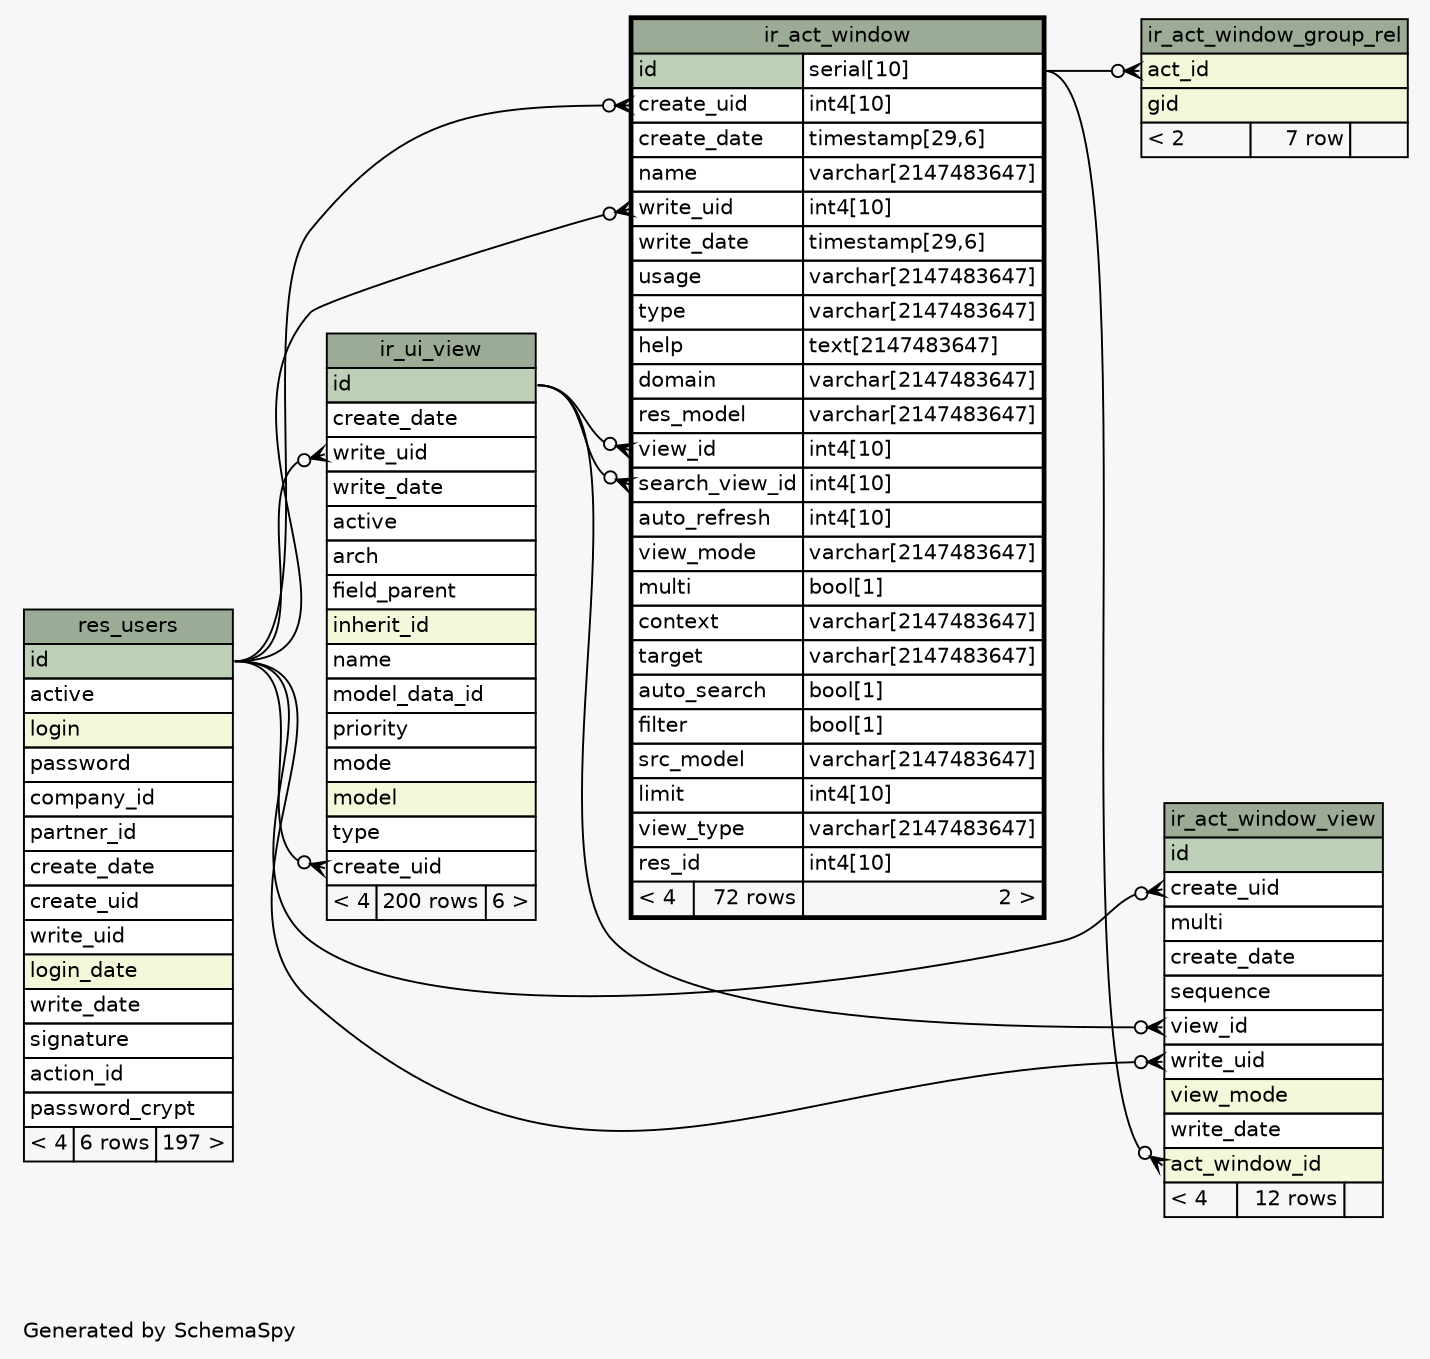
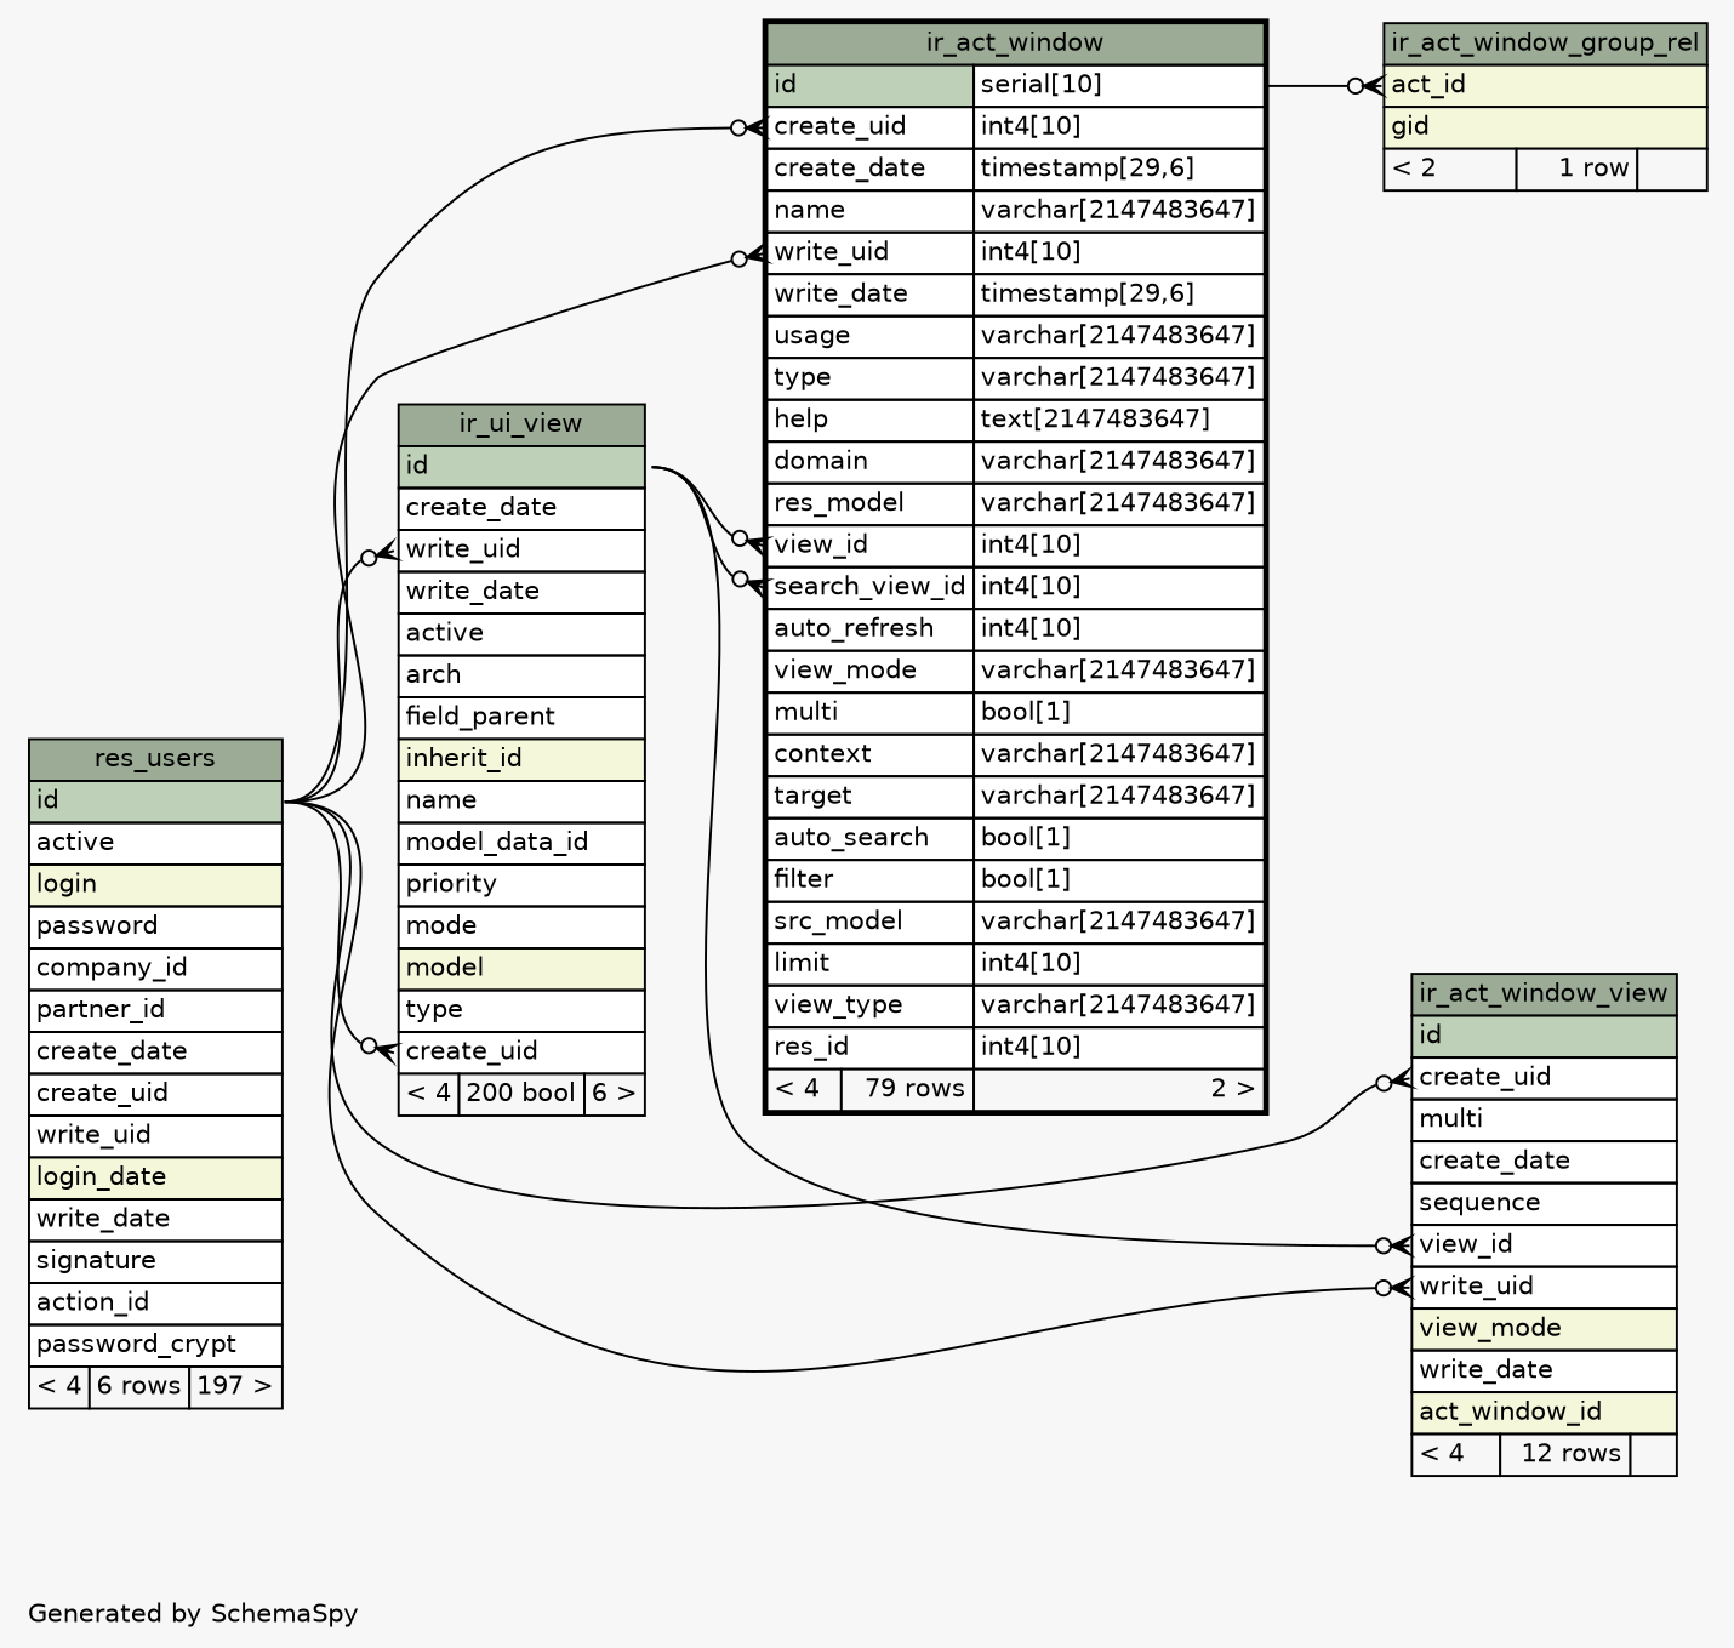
  digraph {
    bgcolor="#f7f7f7"
    fontname=Helvetica
    fontsize=11
    label="\nGenerated by SchemaSpy"
    labeljust=l
    nodesep=0.18
    rankdir=RL
    ranksep=0.46
    node [fontname=Helvetica fontsize=11 shape=plaintext]
    edge [arrowhead=none arrowsize=0.8 arrowtail=crowodot dir=back headport="id:e" tailport="create_uid:w"]
-   n1 [label=<     <TABLE BORDER="2" CELLBORDER="1" CELLSPACING="0" BGCOLOR="#ffffff">       <TR><TD COLSPAN="3" BGCOLOR="#9bab96" ALIGN="CENTER">ir_act_window</TD></TR>       <TR><TD PORT="id" COLSPAN="2" BGCOLOR="#bed1b8" ALIGN="LEFT">id</TD><TD PORT="id.type" ALIGN="LEFT">serial[10]</TD></TR>       <TR><TD PORT="create_uid" COLSPAN="2" ALIGN="LEFT">create_uid</TD><TD PORT="create_uid.type" ALIGN="LEFT">int4[10]</TD></TR>       <TR><TD PORT="create_date" COLSPAN="2" ALIGN="LEFT">create_date</TD><TD PORT="create_date.type" ALIGN="LEFT">timestamp[29,6]</TD></TR>       <TR><TD PORT="name" COLSPAN="2" ALIGN="LEFT">name</TD><TD PORT="name.type" ALIGN="LEFT">varchar[2147483647]</TD></TR>       <TR><TD PORT="write_uid" COLSPAN="2" ALIGN="LEFT">write_uid</TD><TD PORT="write_uid.type" ALIGN="LEFT">int4[10]</TD></TR>       <TR><TD PORT="write_date" COLSPAN="2" ALIGN="LEFT">write_date</TD><TD PORT="write_date.type" ALIGN="LEFT">timestamp[29,6]</TD></TR>       <TR><TD PORT="usage" COLSPAN="2" ALIGN="LEFT">usage</TD><TD PORT="usage.type" ALIGN="LEFT">varchar[2147483647]</TD></TR>       <TR><TD PORT="type" COLSPAN="2" ALIGN="LEFT">type</TD><TD PORT="type.type" ALIGN="LEFT">varchar[2147483647]</TD></TR>       <TR><TD PORT="help" COLSPAN="2" ALIGN="LEFT">help</TD><TD PORT="help.type" ALIGN="LEFT">text[2147483647]</TD></TR>       <TR><TD PORT="domain" COLSPAN="2" ALIGN="LEFT">domain</TD><TD PORT="domain.type" ALIGN="LEFT">varchar[2147483647]</TD></TR>       <TR><TD PORT="res_model" COLSPAN="2" ALIGN="LEFT">res_model</TD><TD PORT="res_model.type" ALIGN="LEFT">varchar[2147483647]</TD></TR>       <TR><TD PORT="view_id" COLSPAN="2" ALIGN="LEFT">view_id</TD><TD PORT="view_id.type" ALIGN="LEFT">int4[10]</TD></TR>       <TR><TD PORT="search_view_id" COLSPAN="2" ALIGN="LEFT">search_view_id</TD><TD PORT="search_view_id.type" ALIGN="LEFT">int4[10]</TD></TR>       <TR><TD PORT="auto_refresh" COLSPAN="2" ALIGN="LEFT">auto_refresh</TD><TD PORT="auto_refresh.type" ALIGN="LEFT">int4[10]</TD></TR>       <TR><TD PORT="view_mode" COLSPAN="2" ALIGN="LEFT">view_mode</TD><TD PORT="view_mode.type" ALIGN="LEFT">varchar[2147483647]</TD></TR>       <TR><TD PORT="multi" COLSPAN="2" ALIGN="LEFT">multi</TD><TD PORT="multi.type" ALIGN="LEFT">bool[1]</TD></TR>       <TR><TD PORT="context" COLSPAN="2" ALIGN="LEFT">context</TD><TD PORT="context.type" ALIGN="LEFT">varchar[2147483647]</TD></TR>       <TR><TD PORT="target" COLSPAN="2" ALIGN="LEFT">target</TD><TD PORT="target.type" ALIGN="LEFT">varchar[2147483647]</TD></TR>       <TR><TD PORT="auto_search" COLSPAN="2" ALIGN="LEFT">auto_search</TD><TD PORT="auto_search.type" ALIGN="LEFT">bool[1]</TD></TR>       <TR><TD PORT="filter" COLSPAN="2" ALIGN="LEFT">filter</TD><TD PORT="filter.type" ALIGN="LEFT">bool[1]</TD></TR>       <TR><TD PORT="src_model" COLSPAN="2" ALIGN="LEFT">src_model</TD><TD PORT="src_model.type" ALIGN="LEFT">varchar[2147483647]</TD></TR>       <TR><TD PORT="limit" COLSPAN="2" ALIGN="LEFT">limit</TD><TD PORT="limit.type" ALIGN="LEFT">int4[10]</TD></TR>       <TR><TD PORT="view_type" COLSPAN="2" ALIGN="LEFT">view_type</TD><TD PORT="view_type.type" ALIGN="LEFT">varchar[2147483647]</TD></TR>       <TR><TD PORT="res_id" COLSPAN="2" ALIGN="LEFT">res_id</TD><TD PORT="res_id.type" ALIGN="LEFT">int4[10]</TD></TR>       <TR><TD ALIGN="LEFT" BGCOLOR="#f7f7f7">&lt; 4</TD><TD ALIGN="RIGHT" BGCOLOR="#f7f7f7">72 rows</TD><TD ALIGN="RIGHT" BGCOLOR="#f7f7f7">2 &gt;</TD></TR>     </TABLE>>]
+   n1 [label=<     <TABLE BORDER="2" CELLBORDER="1" CELLSPACING="0" BGCOLOR="#ffffff">       <TR><TD COLSPAN="3" BGCOLOR="#9bab96" ALIGN="CENTER">ir_act_window</TD></TR>       <TR><TD PORT="id" COLSPAN="2" BGCOLOR="#bed1b8" ALIGN="LEFT">id</TD><TD PORT="id.type" ALIGN="LEFT">serial[10]</TD></TR>       <TR><TD PORT="create_uid" COLSPAN="2" ALIGN="LEFT">create_uid</TD><TD PORT="create_uid.type" ALIGN="LEFT">int4[10]</TD></TR>       <TR><TD PORT="create_date" COLSPAN="2" ALIGN="LEFT">create_date</TD><TD PORT="create_date.type" ALIGN="LEFT">timestamp[29,6]</TD></TR>       <TR><TD PORT="name" COLSPAN="2" ALIGN="LEFT">name</TD><TD PORT="name.type" ALIGN="LEFT">varchar[2147483647]</TD></TR>       <TR><TD PORT="write_uid" COLSPAN="2" ALIGN="LEFT">write_uid</TD><TD PORT="write_uid.type" ALIGN="LEFT">int4[10]</TD></TR>       <TR><TD PORT="write_date" COLSPAN="2" ALIGN="LEFT">write_date</TD><TD PORT="write_date.type" ALIGN="LEFT">timestamp[29,6]</TD></TR>       <TR><TD PORT="usage" COLSPAN="2" ALIGN="LEFT">usage</TD><TD PORT="usage.type" ALIGN="LEFT">varchar[2147483647]</TD></TR>       <TR><TD PORT="type" COLSPAN="2" ALIGN="LEFT">type</TD><TD PORT="type.type" ALIGN="LEFT">varchar[2147483647]</TD></TR>       <TR><TD PORT="help" COLSPAN="2" ALIGN="LEFT">help</TD><TD PORT="help.type" ALIGN="LEFT">text[2147483647]</TD></TR>       <TR><TD PORT="domain" COLSPAN="2" ALIGN="LEFT">domain</TD><TD PORT="domain.type" ALIGN="LEFT">varchar[2147483647]</TD></TR>       <TR><TD PORT="res_model" COLSPAN="2" ALIGN="LEFT">res_model</TD><TD PORT="res_model.type" ALIGN="LEFT">varchar[2147483647]</TD></TR>       <TR><TD PORT="view_id" COLSPAN="2" ALIGN="LEFT">view_id</TD><TD PORT="view_id.type" ALIGN="LEFT">int4[10]</TD></TR>       <TR><TD PORT="search_view_id" COLSPAN="2" ALIGN="LEFT">search_view_id</TD><TD PORT="search_view_id.type" ALIGN="LEFT">int4[10]</TD></TR>       <TR><TD PORT="auto_refresh" COLSPAN="2" ALIGN="LEFT">auto_refresh</TD><TD PORT="auto_refresh.type" ALIGN="LEFT">int4[10]</TD></TR>       <TR><TD PORT="view_mode" COLSPAN="2" ALIGN="LEFT">view_mode</TD><TD PORT="view_mode.type" ALIGN="LEFT">varchar[2147483647]</TD></TR>       <TR><TD PORT="multi" COLSPAN="2" ALIGN="LEFT">multi</TD><TD PORT="multi.type" ALIGN="LEFT">bool[1]</TD></TR>       <TR><TD PORT="context" COLSPAN="2" ALIGN="LEFT">context</TD><TD PORT="context.type" ALIGN="LEFT">varchar[2147483647]</TD></TR>       <TR><TD PORT="target" COLSPAN="2" ALIGN="LEFT">target</TD><TD PORT="target.type" ALIGN="LEFT">varchar[2147483647]</TD></TR>       <TR><TD PORT="auto_search" COLSPAN="2" ALIGN="LEFT">auto_search</TD><TD PORT="auto_search.type" ALIGN="LEFT">bool[1]</TD></TR>       <TR><TD PORT="filter" COLSPAN="2" ALIGN="LEFT">filter</TD><TD PORT="filter.type" ALIGN="LEFT">bool[1]</TD></TR>       <TR><TD PORT="src_model" COLSPAN="2" ALIGN="LEFT">src_model</TD><TD PORT="src_model.type" ALIGN="LEFT">varchar[2147483647]</TD></TR>       <TR><TD PORT="limit" COLSPAN="2" ALIGN="LEFT">limit</TD><TD PORT="limit.type" ALIGN="LEFT">int4[10]</TD></TR>       <TR><TD PORT="view_type" COLSPAN="2" ALIGN="LEFT">view_type</TD><TD PORT="view_type.type" ALIGN="LEFT">varchar[2147483647]</TD></TR>       <TR><TD PORT="res_id" COLSPAN="2" ALIGN="LEFT">res_id</TD><TD PORT="res_id.type" ALIGN="LEFT">int4[10]</TD></TR>       <TR><TD ALIGN="LEFT" BGCOLOR="#f7f7f7">&lt; 4</TD><TD ALIGN="RIGHT" BGCOLOR="#f7f7f7">79 rows</TD><TD ALIGN="RIGHT" BGCOLOR="#f7f7f7">2 &gt;</TD></TR>     </TABLE>>]
    n2 [label=<     <TABLE BORDER="0" CELLBORDER="1" CELLSPACING="0" BGCOLOR="#ffffff">       <TR><TD COLSPAN="3" BGCOLOR="#9bab96" ALIGN="CENTER">res_users</TD></TR>       <TR><TD PORT="id" COLSPAN="3" BGCOLOR="#bed1b8" ALIGN="LEFT">id</TD></TR>       <TR><TD PORT="active" COLSPAN="3" ALIGN="LEFT">active</TD></TR>       <TR><TD PORT="login" COLSPAN="3" BGCOLOR="#f4f7da" ALIGN="LEFT">login</TD></TR>       <TR><TD PORT="password" COLSPAN="3" ALIGN="LEFT">password</TD></TR>       <TR><TD PORT="company_id" COLSPAN="3" ALIGN="LEFT">company_id</TD></TR>       <TR><TD PORT="partner_id" COLSPAN="3" ALIGN="LEFT">partner_id</TD></TR>       <TR><TD PORT="create_date" COLSPAN="3" ALIGN="LEFT">create_date</TD></TR>       <TR><TD PORT="create_uid" COLSPAN="3" ALIGN="LEFT">create_uid</TD></TR>       <TR><TD PORT="write_uid" COLSPAN="3" ALIGN="LEFT">write_uid</TD></TR>       <TR><TD PORT="login_date" COLSPAN="3" BGCOLOR="#f4f7da" ALIGN="LEFT">login_date</TD></TR>       <TR><TD PORT="write_date" COLSPAN="3" ALIGN="LEFT">write_date</TD></TR>       <TR><TD PORT="signature" COLSPAN="3" ALIGN="LEFT">signature</TD></TR>       <TR><TD PORT="action_id" COLSPAN="3" ALIGN="LEFT">action_id</TD></TR>       <TR><TD PORT="password_crypt" COLSPAN="3" ALIGN="LEFT">password_crypt</TD></TR>       <TR><TD ALIGN="LEFT" BGCOLOR="#f7f7f7">&lt; 4</TD><TD ALIGN="RIGHT" BGCOLOR="#f7f7f7">6 rows</TD><TD ALIGN="RIGHT" BGCOLOR="#f7f7f7">197 &gt;</TD></TR>     </TABLE>>]
-   n3 [label=<     <TABLE BORDER="0" CELLBORDER="1" CELLSPACING="0" BGCOLOR="#ffffff">       <TR><TD COLSPAN="3" BGCOLOR="#9bab96" ALIGN="CENTER">ir_ui_view</TD></TR>       <TR><TD PORT="id" COLSPAN="3" BGCOLOR="#bed1b8" ALIGN="LEFT">id</TD></TR>       <TR><TD PORT="create_date" COLSPAN="3" ALIGN="LEFT">create_date</TD></TR>       <TR><TD PORT="write_uid" COLSPAN="3" ALIGN="LEFT">write_uid</TD></TR>       <TR><TD PORT="write_date" COLSPAN="3" ALIGN="LEFT">write_date</TD></TR>       <TR><TD PORT="active" COLSPAN="3" ALIGN="LEFT">active</TD></TR>       <TR><TD PORT="arch" COLSPAN="3" ALIGN="LEFT">arch</TD></TR>       <TR><TD PORT="field_parent" COLSPAN="3" ALIGN="LEFT">field_parent</TD></TR>       <TR><TD PORT="inherit_id" COLSPAN="3" BGCOLOR="#f4f7da" ALIGN="LEFT">inherit_id</TD></TR>       <TR><TD PORT="name" COLSPAN="3" ALIGN="LEFT">name</TD></TR>       <TR><TD PORT="model_data_id" COLSPAN="3" ALIGN="LEFT">model_data_id</TD></TR>       <TR><TD PORT="priority" COLSPAN="3" ALIGN="LEFT">priority</TD></TR>       <TR><TD PORT="mode" COLSPAN="3" ALIGN="LEFT">mode</TD></TR>       <TR><TD PORT="model" COLSPAN="3" BGCOLOR="#f4f7da" ALIGN="LEFT">model</TD></TR>       <TR><TD PORT="type" COLSPAN="3" ALIGN="LEFT">type</TD></TR>       <TR><TD PORT="create_uid" COLSPAN="3" ALIGN="LEFT">create_uid</TD></TR>       <TR><TD ALIGN="LEFT" BGCOLOR="#f7f7f7">&lt; 4</TD><TD ALIGN="RIGHT" BGCOLOR="#f7f7f7">200 rows</TD><TD ALIGN="RIGHT" BGCOLOR="#f7f7f7">6 &gt;</TD></TR>     </TABLE>>]
-   n4 [label=<     <TABLE BORDER="0" CELLBORDER="1" CELLSPACING="0" BGCOLOR="#ffffff">       <TR><TD COLSPAN="3" BGCOLOR="#9bab96" ALIGN="CENTER">ir_act_window_group_rel</TD></TR>       <TR><TD PORT="act_id" COLSPAN="3" BGCOLOR="#f4f7da" ALIGN="LEFT">act_id</TD></TR>       <TR><TD PORT="gid" COLSPAN="3" BGCOLOR="#f4f7da" ALIGN="LEFT">gid</TD></TR>       <TR><TD ALIGN="LEFT" BGCOLOR="#f7f7f7">&lt; 2</TD><TD ALIGN="RIGHT" BGCOLOR="#f7f7f7">7 row</TD><TD ALIGN="RIGHT" BGCOLOR="#f7f7f7">  </TD></TR>     </TABLE>>]
+   n3 [label=<     <TABLE BORDER="0" CELLBORDER="1" CELLSPACING="0" BGCOLOR="#ffffff">       <TR><TD COLSPAN="3" BGCOLOR="#9bab96" ALIGN="CENTER">ir_ui_view</TD></TR>       <TR><TD PORT="id" COLSPAN="3" BGCOLOR="#bed1b8" ALIGN="LEFT">id</TD></TR>       <TR><TD PORT="create_date" COLSPAN="3" ALIGN="LEFT">create_date</TD></TR>       <TR><TD PORT="write_uid" COLSPAN="3" ALIGN="LEFT">write_uid</TD></TR>       <TR><TD PORT="write_date" COLSPAN="3" ALIGN="LEFT">write_date</TD></TR>       <TR><TD PORT="active" COLSPAN="3" ALIGN="LEFT">active</TD></TR>       <TR><TD PORT="arch" COLSPAN="3" ALIGN="LEFT">arch</TD></TR>       <TR><TD PORT="field_parent" COLSPAN="3" ALIGN="LEFT">field_parent</TD></TR>       <TR><TD PORT="inherit_id" COLSPAN="3" BGCOLOR="#f4f7da" ALIGN="LEFT">inherit_id</TD></TR>       <TR><TD PORT="name" COLSPAN="3" ALIGN="LEFT">name</TD></TR>       <TR><TD PORT="model_data_id" COLSPAN="3" ALIGN="LEFT">model_data_id</TD></TR>       <TR><TD PORT="priority" COLSPAN="3" ALIGN="LEFT">priority</TD></TR>       <TR><TD PORT="mode" COLSPAN="3" ALIGN="LEFT">mode</TD></TR>       <TR><TD PORT="model" COLSPAN="3" BGCOLOR="#f4f7da" ALIGN="LEFT">model</TD></TR>       <TR><TD PORT="type" COLSPAN="3" ALIGN="LEFT">type</TD></TR>       <TR><TD PORT="create_uid" COLSPAN="3" ALIGN="LEFT">create_uid</TD></TR>       <TR><TD ALIGN="LEFT" BGCOLOR="#f7f7f7">&lt; 4</TD><TD ALIGN="RIGHT" BGCOLOR="#f7f7f7">200 bool</TD><TD ALIGN="RIGHT" BGCOLOR="#f7f7f7">6 &gt;</TD></TR>     </TABLE>>]
+   n4 [label=<     <TABLE BORDER="0" CELLBORDER="1" CELLSPACING="0" BGCOLOR="#ffffff">       <TR><TD COLSPAN="3" BGCOLOR="#9bab96" ALIGN="CENTER">ir_act_window_group_rel</TD></TR>       <TR><TD PORT="act_id" COLSPAN="3" BGCOLOR="#f4f7da" ALIGN="LEFT">act_id</TD></TR>       <TR><TD PORT="gid" COLSPAN="3" BGCOLOR="#f4f7da" ALIGN="LEFT">gid</TD></TR>       <TR><TD ALIGN="LEFT" BGCOLOR="#f7f7f7">&lt; 2</TD><TD ALIGN="RIGHT" BGCOLOR="#f7f7f7">1 row</TD><TD ALIGN="RIGHT" BGCOLOR="#f7f7f7">  </TD></TR>     </TABLE>>]
    n5 [label=<     <TABLE BORDER="0" CELLBORDER="1" CELLSPACING="0" BGCOLOR="#ffffff">       <TR><TD COLSPAN="3" BGCOLOR="#9bab96" ALIGN="CENTER">ir_act_window_view</TD></TR>       <TR><TD PORT="id" COLSPAN="3" BGCOLOR="#bed1b8" ALIGN="LEFT">id</TD></TR>       <TR><TD PORT="create_uid" COLSPAN="3" ALIGN="LEFT">create_uid</TD></TR>       <TR><TD PORT="multi" COLSPAN="3" ALIGN="LEFT">multi</TD></TR>       <TR><TD PORT="create_date" COLSPAN="3" ALIGN="LEFT">create_date</TD></TR>       <TR><TD PORT="sequence" COLSPAN="3" ALIGN="LEFT">sequence</TD></TR>       <TR><TD PORT="view_id" COLSPAN="3" ALIGN="LEFT">view_id</TD></TR>       <TR><TD PORT="write_uid" COLSPAN="3" ALIGN="LEFT">write_uid</TD></TR>       <TR><TD PORT="view_mode" COLSPAN="3" BGCOLOR="#f4f7da" ALIGN="LEFT">view_mode</TD></TR>       <TR><TD PORT="write_date" COLSPAN="3" ALIGN="LEFT">write_date</TD></TR>       <TR><TD PORT="act_window_id" COLSPAN="3" BGCOLOR="#f4f7da" ALIGN="LEFT">act_window_id</TD></TR>       <TR><TD ALIGN="LEFT" BGCOLOR="#f7f7f7">&lt; 4</TD><TD ALIGN="RIGHT" BGCOLOR="#f7f7f7">12 rows</TD><TD ALIGN="RIGHT" BGCOLOR="#f7f7f7">  </TD></TR>     </TABLE>>]
    n1 -> n2
    n1 -> n2 [tailport="write_uid:w"]
    n1 -> n3 [tailport="search_view_id:w"]
    n1 -> n3 [tailport="view_id:w"]
    n3 -> n2
    n3 -> n2 [tailport="write_uid:w"]
    n4 -> n1 [headport="id.type:e" tailport="act_id:w"]
-   n5 -> n1 [headport="id.type:e" tailport="act_window_id:w"]
    n5 -> n2
    n5 -> n2 [tailport="write_uid:w"]
    n5 -> n3 [tailport="view_id:w"]
  }
